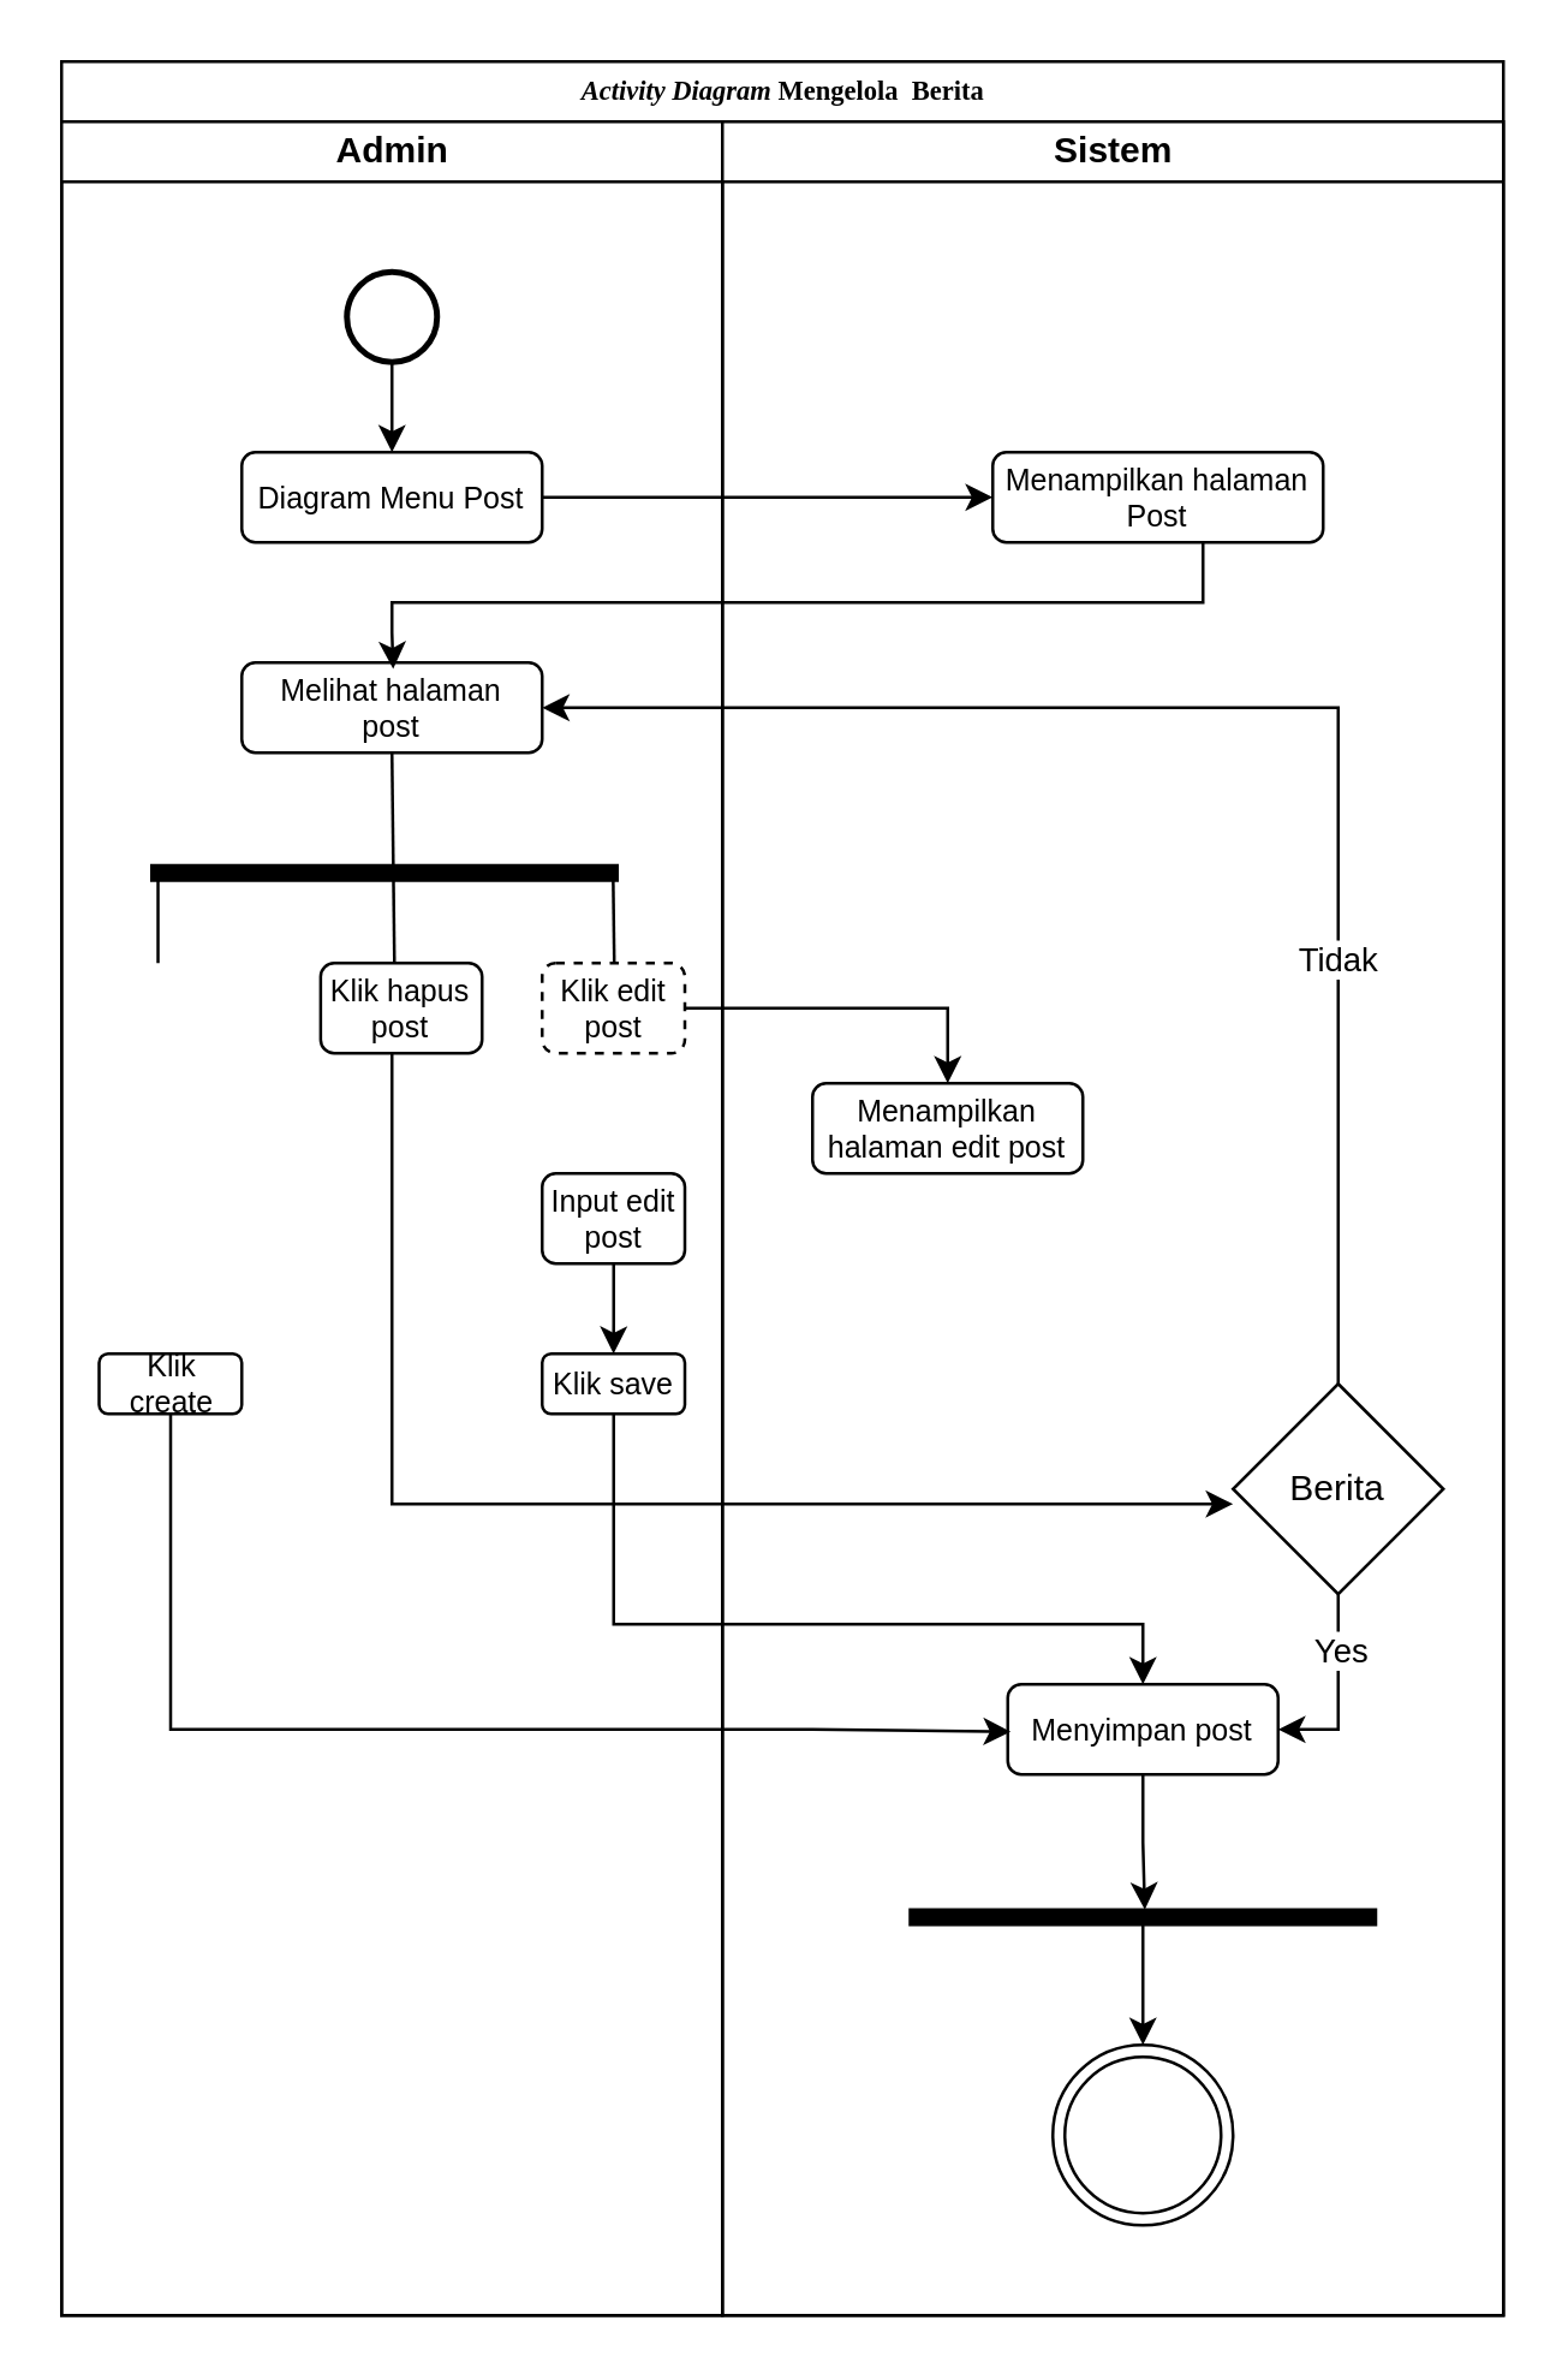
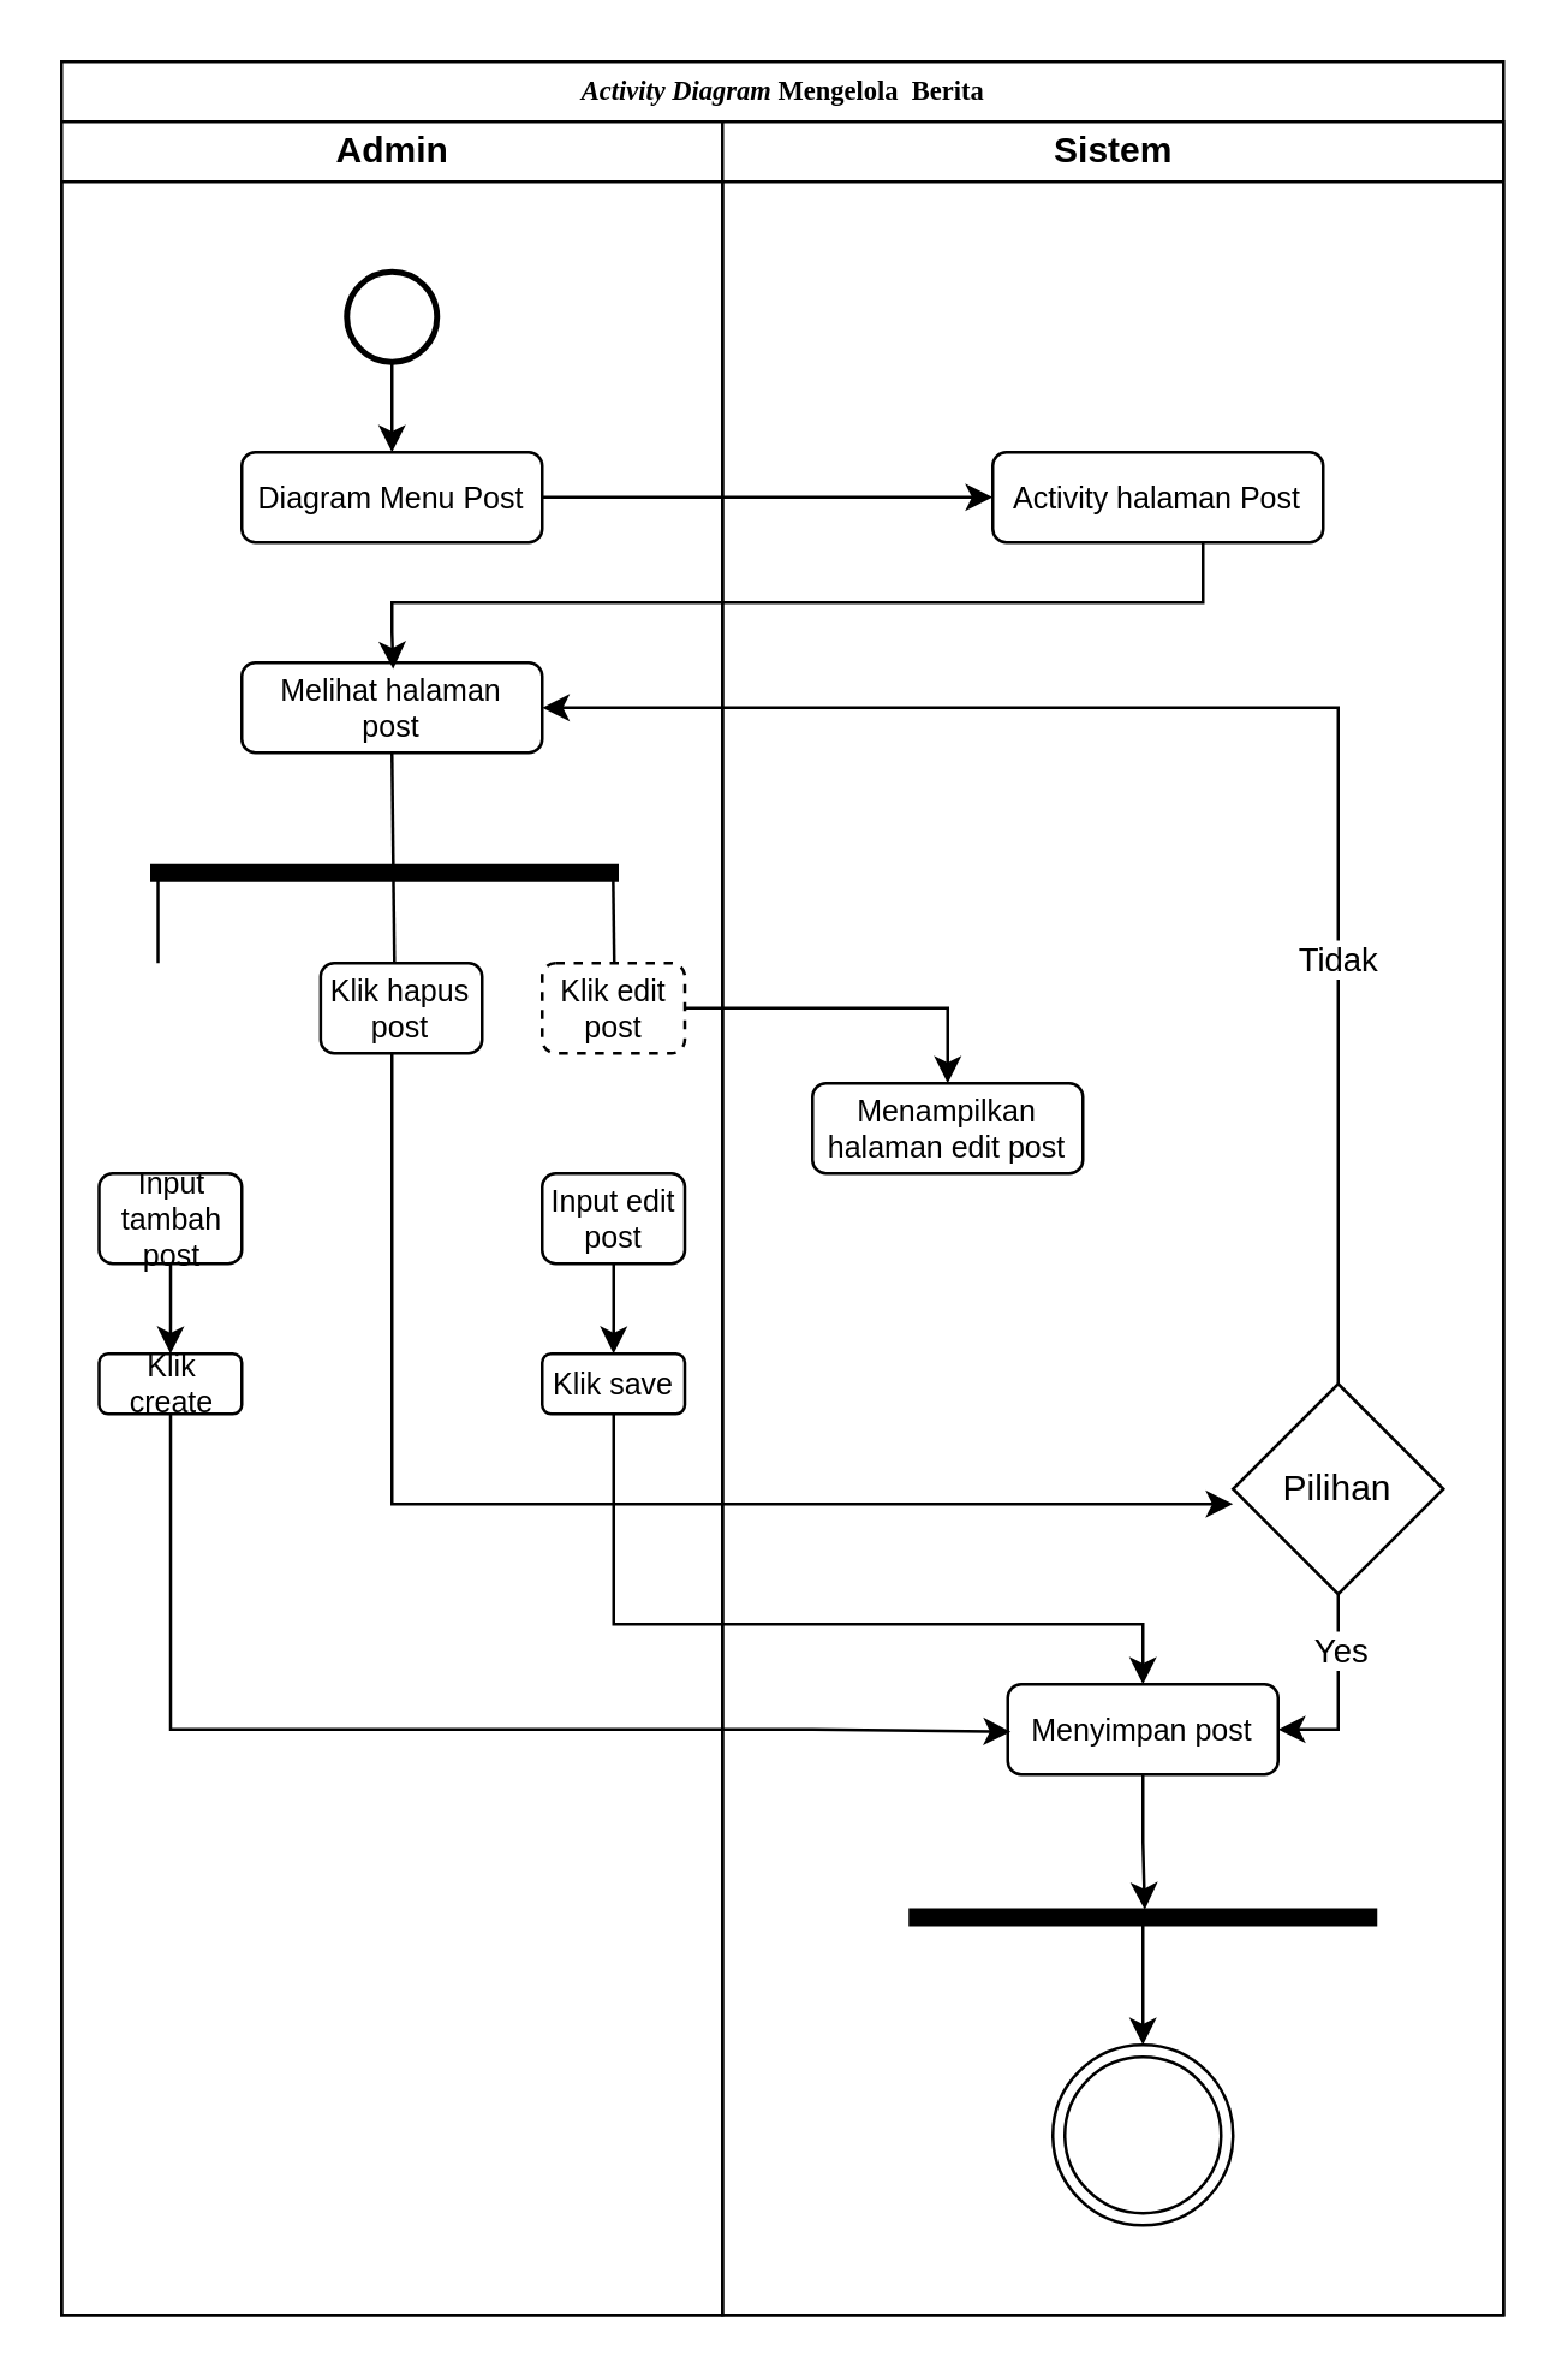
  <mxCell id="0" />
  <mxCell id="1" parent="0" />
  <mxCell id="2" value="&lt;font style=&quot;font-size: 9px;&quot;&gt;&lt;b style=&quot;mso-bidi-font-weight:normal&quot;&gt;&lt;i style=&quot;mso-bidi-font-style:normal&quot;&gt;&lt;span style=&quot;font-family: &amp;quot;Times New Roman&amp;quot;, serif;&quot;&gt;Activity Diagram &lt;/span&gt;&lt;/i&gt;&lt;span style=&quot;line-height: 150%; font-family: &amp;quot;Times New Roman&amp;quot;, serif;&quot;&gt;Mengelola &lt;span style=&quot;mso-spacerun:yes&quot;&gt;&amp;nbsp;&lt;/span&gt;Berita&lt;/span&gt;&lt;/b&gt;&lt;/font&gt;" style="swimlane;html=1;childLayout=stackLayout;startSize=20;rounded=0;shadow=0;labelBackgroundColor=none;strokeWidth=1;fontFamily=Verdana;fontSize=8;align=center;" parent="1" vertex="1"><mxGeometry x="20" y="20" width="480" height="750" as="geometry" /></mxCell>
  <mxCell id="3" value="Admin" style="swimlane;html=1;startSize=20;" parent="2" vertex="1"><mxGeometry y="20" width="220" height="730" as="geometry" /></mxCell>
  <mxCell id="4" style="edgeStyle=orthogonalEdgeStyle;rounded=0;orthogonalLoop=1;jettySize=auto;html=1;entryX=0.5;entryY=0;entryDx=0;entryDy=0;" edge="1" parent="3" source="5" target="6"><mxGeometry relative="1" as="geometry" /></mxCell>
  <mxCell id="5" value="" style="strokeWidth=2;html=1;shape=mxgraph.flowchart.start_2;whiteSpace=wrap;" vertex="1" parent="3"><mxGeometry x="95" y="50" width="30" height="30" as="geometry" /></mxCell>
  <mxCell id="6" value="&lt;font style=&quot;font-size: 10px;&quot;&gt;Diagram Menu Post&lt;/font&gt;" style="rounded=1;whiteSpace=wrap;html=1;fontSize=10;" vertex="1" parent="3"><mxGeometry x="60" y="110" width="100" height="30" as="geometry" /></mxCell>
  <mxCell id="7" value="&lt;div style=&quot;font-size: 10px;&quot;&gt;&lt;font style=&quot;font-size: 10px;&quot;&gt;Melihat halaman&lt;/font&gt;&lt;/div&gt;&lt;div style=&quot;font-size: 10px;&quot;&gt;&lt;font style=&quot;font-size: 10px;&quot;&gt;post&lt;/font&gt;&lt;/div&gt;" style="rounded=1;whiteSpace=wrap;html=1;fontSize=10;" vertex="1" parent="3"><mxGeometry x="60" y="180" width="100" height="30" as="geometry" /></mxCell>
  <mxCell id="8" value="" style="html=1;points=[];perimeter=orthogonalPerimeter;fillColor=strokeColor;rotation=90;" vertex="1" parent="3"><mxGeometry x="105" y="172.5" width="5" height="155" as="geometry" /></mxCell>
  <mxCell id="9" value="&lt;div style=&quot;font-size: 10px;&quot;&gt;&lt;font style=&quot;font-size: 10px;&quot;&gt;Klik hapus&lt;/font&gt;&lt;/div&gt;&lt;div style=&quot;font-size: 10px;&quot;&gt;&lt;font style=&quot;font-size: 10px;&quot;&gt;post&lt;br style=&quot;font-size: 10px;&quot;&gt;&lt;/font&gt;&lt;/div&gt;" style="rounded=1;whiteSpace=wrap;html=1;fontSize=10;" vertex="1" parent="3"><mxGeometry x="86.25" y="280" width="53.75" height="30" as="geometry" /></mxCell>
  <mxCell id="10" value="&lt;div style=&quot;font-size: 10px;&quot;&gt;&lt;font style=&quot;font-size: 10px;&quot;&gt;Klik edit&lt;/font&gt;&lt;/div&gt;&lt;div style=&quot;font-size: 10px;&quot;&gt;&lt;font style=&quot;font-size: 10px;&quot;&gt;post&lt;br style=&quot;font-size: 10px;&quot;&gt;&lt;/font&gt;&lt;/div&gt;" style="rounded=1;whiteSpace=wrap;html=1;fontSize=10;dashed=1;" vertex="1" parent="3"><mxGeometry x="160" y="280" width="47.5" height="30" as="geometry" /></mxCell>
+ <mxCell id="11" style="edgeStyle=orthogonalEdgeStyle;rounded=0;orthogonalLoop=1;jettySize=auto;html=1;entryX=0.5;entryY=0;entryDx=0;entryDy=0;" edge="1" parent="3" source="12" target="18"><mxGeometry relative="1" as="geometry" /></mxCell>
+ <mxCell id="12" value="&lt;div style=&quot;font-size: 10px;&quot;&gt;&lt;font style=&quot;font-size: 10px;&quot;&gt;Input tambah&lt;/font&gt;&lt;/div&gt;&lt;div style=&quot;font-size: 10px;&quot;&gt;&lt;font style=&quot;font-size: 10px;&quot;&gt;post&lt;br style=&quot;font-size: 10px;&quot;&gt;&lt;/font&gt;&lt;/div&gt;" style="rounded=1;whiteSpace=wrap;html=1;fontSize=10;" vertex="1" parent="3"><mxGeometry x="12.5" y="350" width="47.5" height="30" as="geometry" /></mxCell>
  <mxCell id="13" style="edgeStyle=orthogonalEdgeStyle;rounded=0;orthogonalLoop=1;jettySize=auto;html=1;entryX=0.5;entryY=0;entryDx=0;entryDy=0;fontSize=10;" edge="1" parent="3" source="14" target="19"><mxGeometry relative="1" as="geometry" /></mxCell>
  <mxCell id="14" value="&lt;div style=&quot;font-size: 10px;&quot;&gt;&lt;font style=&quot;font-size: 10px;&quot;&gt;Input edit&lt;/font&gt;&lt;/div&gt;&lt;div style=&quot;font-size: 10px;&quot;&gt;&lt;font style=&quot;font-size: 10px;&quot;&gt;post&lt;br style=&quot;font-size: 10px;&quot;&gt;&lt;/font&gt;&lt;/div&gt;" style="rounded=1;whiteSpace=wrap;html=1;fontSize=10;" vertex="1" parent="3"><mxGeometry x="160" y="350" width="47.5" height="30" as="geometry" /></mxCell>
  <mxCell id="15" value="" style="endArrow=none;html=1;rounded=0;entryX=0.5;entryY=1;entryDx=0;entryDy=0;exitX=0.457;exitY=-0.016;exitDx=0;exitDy=0;exitPerimeter=0;" edge="1" parent="3" source="9" target="7"><mxGeometry width="50" height="50" relative="1" as="geometry"><mxPoint x="110" y="270" as="sourcePoint" /><mxPoint x="170" y="220" as="targetPoint" /></mxGeometry></mxCell>
  <mxCell id="16" value="" style="endArrow=none;html=1;rounded=0;" edge="1" parent="3"><mxGeometry width="50" height="50" relative="1" as="geometry"><mxPoint x="184" y="280" as="sourcePoint" /><mxPoint x="183.61" y="250" as="targetPoint" /></mxGeometry></mxCell>
  <mxCell id="17" value="" style="endArrow=none;html=1;rounded=0;" edge="1" parent="3"><mxGeometry width="50" height="50" relative="1" as="geometry"><mxPoint x="32.11" y="280" as="sourcePoint" /><mxPoint x="32.11" y="250" as="targetPoint" /></mxGeometry></mxCell>
  <mxCell id="18" value="Klik create" style="rounded=1;whiteSpace=wrap;html=1;fontSize=10;" vertex="1" parent="3"><mxGeometry x="12.5" y="410" width="47.5" height="20" as="geometry" /></mxCell>
  <mxCell id="19" value="Klik save" style="rounded=1;whiteSpace=wrap;html=1;fontSize=10;" vertex="1" parent="3"><mxGeometry x="160" y="410" width="47.5" height="20" as="geometry" /></mxCell>
  <mxCell id="20" value="Sistem" style="swimlane;html=1;startSize=20;" parent="2" vertex="1"><mxGeometry x="220" y="20" width="260" height="730" as="geometry" /></mxCell>
- <mxCell id="21" value="&lt;font style=&quot;font-size: 10px;&quot;&gt;Menampilkan halaman Post&lt;/font&gt;" style="rounded=1;whiteSpace=wrap;html=1;fontSize=10;" vertex="1" parent="20"><mxGeometry x="90" y="110" width="110" height="30" as="geometry" /></mxCell>
+ <mxCell id="21" value="&lt;font style=&quot;font-size: 10px;&quot;&gt;Activity halaman Post&lt;/font&gt;" style="rounded=1;whiteSpace=wrap;html=1;fontSize=10;" vertex="1" parent="20"><mxGeometry x="90" y="110" width="110" height="30" as="geometry" /></mxCell>
  <mxCell id="22" style="edgeStyle=orthogonalEdgeStyle;rounded=0;orthogonalLoop=1;jettySize=auto;html=1;entryX=0.5;entryY=0;entryDx=0;entryDy=0;" edge="1" parent="20" source="23" target="30"><mxGeometry relative="1" as="geometry" /></mxCell>
  <mxCell id="23" value="" style="html=1;points=[];perimeter=orthogonalPerimeter;fillColor=strokeColor;rotation=90;" vertex="1" parent="20"><mxGeometry x="137.5" y="520" width="5" height="155" as="geometry" /></mxCell>
  <mxCell id="24" value="&lt;font style=&quot;font-size: 10px;&quot;&gt;Menyimpan post&lt;/font&gt;" style="rounded=1;whiteSpace=wrap;html=1;fontSize=10;" vertex="1" parent="20"><mxGeometry x="95" y="520" width="90" height="30" as="geometry" /></mxCell>
  <mxCell id="25" value="&lt;div style=&quot;font-size: 10px;&quot;&gt;Menampilkan&lt;/div&gt;&lt;div style=&quot;font-size: 10px;&quot;&gt;halaman edit post&lt;br style=&quot;font-size: 10px;&quot;&gt;&lt;/div&gt;" style="rounded=1;whiteSpace=wrap;html=1;fontSize=10;" vertex="1" parent="20"><mxGeometry x="30" y="320" width="90" height="30" as="geometry" /></mxCell>
  <mxCell id="26" style="edgeStyle=orthogonalEdgeStyle;rounded=0;orthogonalLoop=1;jettySize=auto;html=1;entryX=1;entryY=0.5;entryDx=0;entryDy=0;" edge="1" parent="20" source="28" target="24"><mxGeometry relative="1" as="geometry" /></mxCell>
  <mxCell id="27" value="Yes" style="edgeLabel;html=1;align=center;verticalAlign=middle;resizable=0;points=[];" vertex="1" connectable="0" parent="26"><mxGeometry x="-0.446" relative="1" as="geometry"><mxPoint as="offset" /></mxGeometry></mxCell>
- <mxCell id="28" value="Berita" style="rhombus;whiteSpace=wrap;html=1;" vertex="1" parent="20"><mxGeometry x="170" y="420" width="70" height="70" as="geometry" /></mxCell>
+ <mxCell id="28" value="Pilihan" style="rhombus;whiteSpace=wrap;html=1;" vertex="1" parent="20"><mxGeometry x="170" y="420" width="70" height="70" as="geometry" /></mxCell>
  <mxCell id="29" style="edgeStyle=orthogonalEdgeStyle;rounded=0;orthogonalLoop=1;jettySize=auto;html=1;entryX=0;entryY=0.496;entryDx=0;entryDy=0;entryPerimeter=0;" edge="1" parent="20" source="24" target="23"><mxGeometry relative="1" as="geometry" /></mxCell>
  <mxCell id="30" value="" style="ellipse;shape=doubleEllipse;html=1;dashed=0;whiteSpace=wrap;aspect=fixed;" vertex="1" parent="20"><mxGeometry x="110" y="640" width="60" height="60" as="geometry" /></mxCell>
  <mxCell id="31" style="edgeStyle=orthogonalEdgeStyle;rounded=0;orthogonalLoop=1;jettySize=auto;html=1;entryX=0;entryY=0.5;entryDx=0;entryDy=0;" edge="1" parent="2" source="6" target="21"><mxGeometry relative="1" as="geometry" /></mxCell>
  <mxCell id="32" style="edgeStyle=orthogonalEdgeStyle;rounded=0;orthogonalLoop=1;jettySize=auto;html=1;entryX=0.504;entryY=0.071;entryDx=0;entryDy=0;entryPerimeter=0;" edge="1" parent="2" source="21" target="7"><mxGeometry relative="1" as="geometry"><Array as="points"><mxPoint x="380" y="180" /><mxPoint x="110" y="180" /><mxPoint x="110" y="190" /><mxPoint x="110" y="190" /></Array></mxGeometry></mxCell>
  <mxCell id="33" style="edgeStyle=orthogonalEdgeStyle;rounded=0;orthogonalLoop=1;jettySize=auto;html=1;entryX=0.011;entryY=0.526;entryDx=0;entryDy=0;entryPerimeter=0;" edge="1" parent="2" source="18" target="24"><mxGeometry relative="1" as="geometry"><Array as="points"><mxPoint x="36" y="555" /><mxPoint x="250" y="555" /></Array></mxGeometry></mxCell>
  <mxCell id="34" style="edgeStyle=orthogonalEdgeStyle;rounded=0;orthogonalLoop=1;jettySize=auto;html=1;entryX=0.5;entryY=0;entryDx=0;entryDy=0;" edge="1" parent="2" source="10" target="25"><mxGeometry relative="1" as="geometry"><mxPoint x="380" y="315" as="targetPoint" /></mxGeometry></mxCell>
  <mxCell id="35" style="edgeStyle=orthogonalEdgeStyle;rounded=0;orthogonalLoop=1;jettySize=auto;html=1;entryX=0.5;entryY=0;entryDx=0;entryDy=0;" edge="1" parent="2" source="19" target="24"><mxGeometry relative="1" as="geometry"><Array as="points"><mxPoint x="184" y="520" /><mxPoint x="360" y="520" /></Array></mxGeometry></mxCell>
  <mxCell id="36" style="edgeStyle=orthogonalEdgeStyle;rounded=0;orthogonalLoop=1;jettySize=auto;html=1;" edge="1" parent="2" source="9"><mxGeometry relative="1" as="geometry"><mxPoint x="390" y="480" as="targetPoint" /><Array as="points"><mxPoint x="110" y="480" /></Array></mxGeometry></mxCell>
  <mxCell id="37" style="edgeStyle=orthogonalEdgeStyle;rounded=0;orthogonalLoop=1;jettySize=auto;html=1;entryX=1;entryY=0.5;entryDx=0;entryDy=0;" edge="1" parent="2" source="28" target="7"><mxGeometry relative="1" as="geometry"><Array as="points"><mxPoint x="425" y="215" /></Array></mxGeometry></mxCell>
  <mxCell id="38" value="Tidak" style="edgeLabel;html=1;align=center;verticalAlign=middle;resizable=0;points=[];" vertex="1" connectable="0" parent="37"><mxGeometry x="-0.421" y="1" relative="1" as="geometry"><mxPoint as="offset" /></mxGeometry></mxCell>
